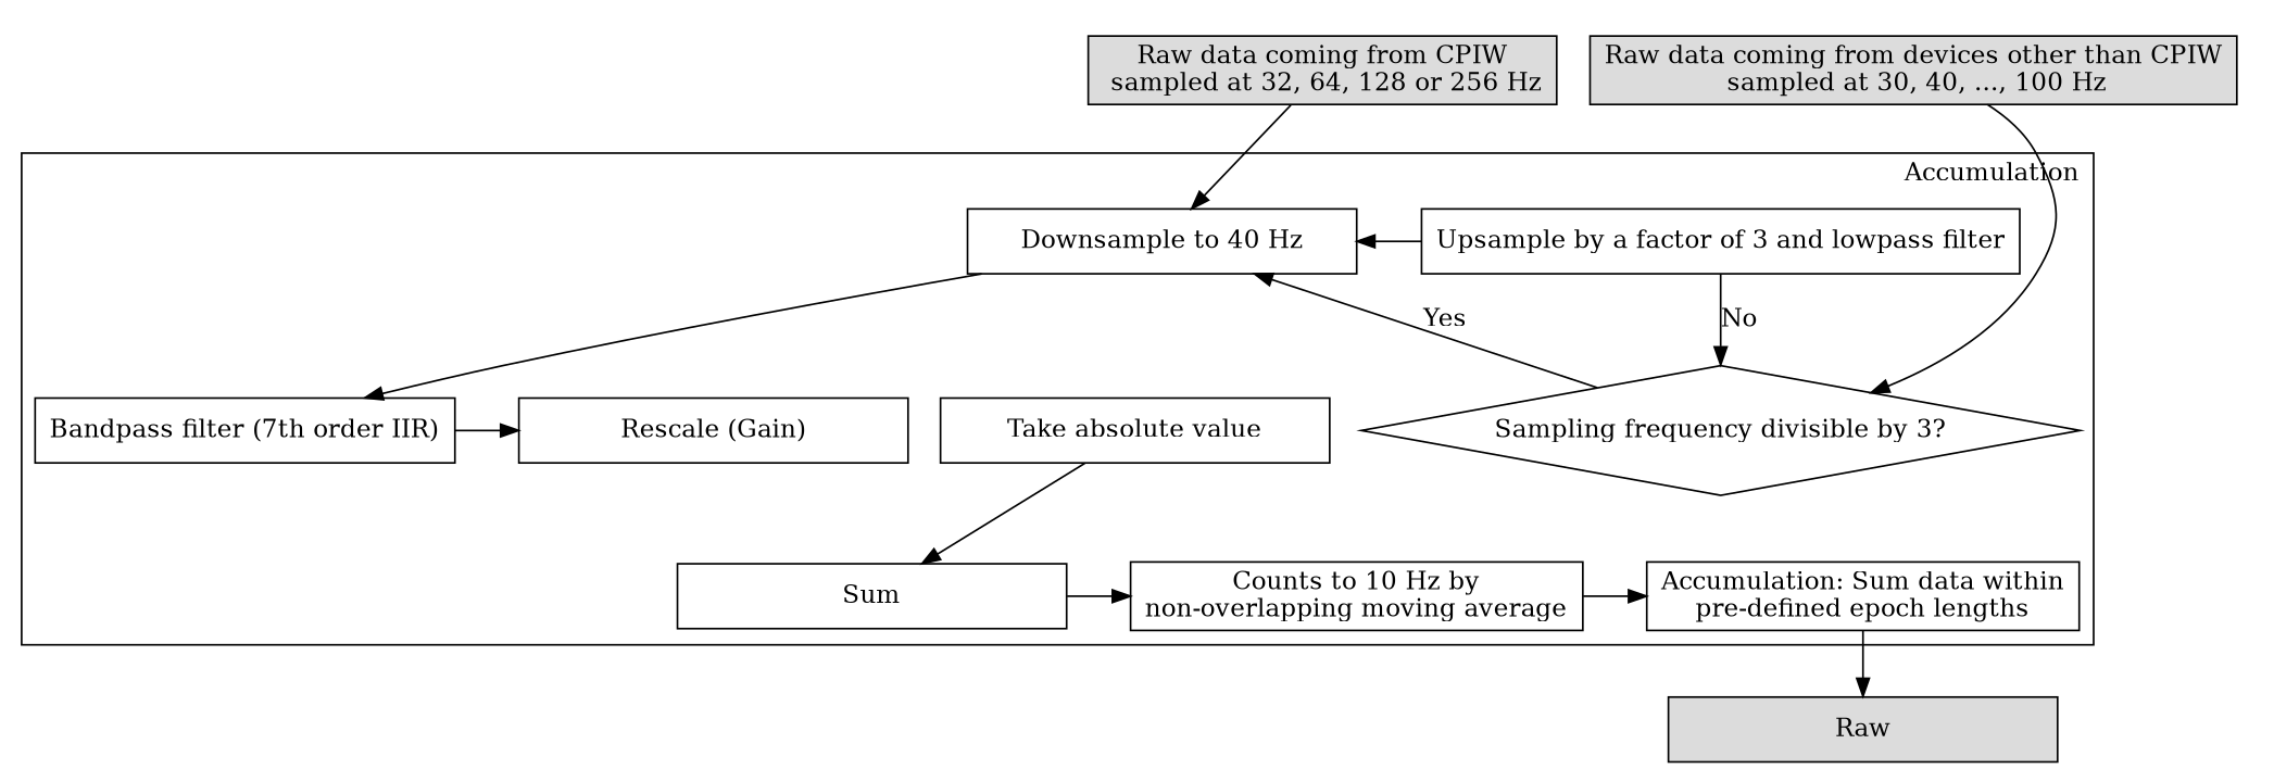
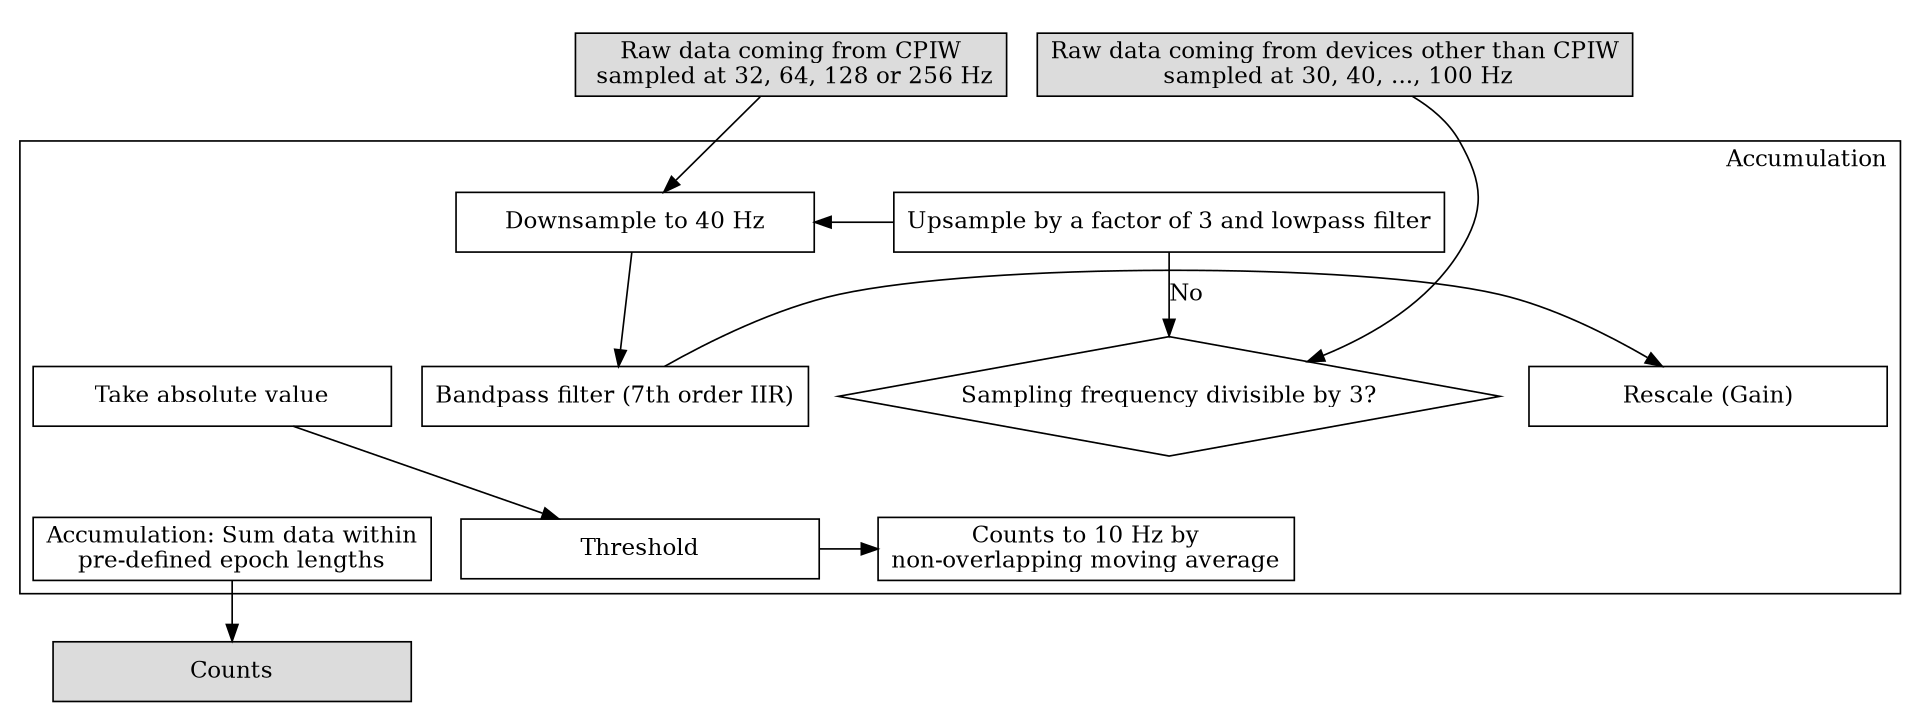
  digraph {
    node [shape=rect]
    n1 [group=g1 label="Upsample by a factor of 3 and lowpass filter" width=3]
    n2 [group=g2 label="Downsample to 40 Hz" width=3]
    n3 [group=g1 label="Bandpass filter (7th order IIR)" width=3]
    n4 [label="Rescale (Gain)" width=3]
    n5 [group=g3 label="Take absolute value" width=3]
-   n6 [group=g1 label=Sum width=3]
+   n6 [group=g1 label=Threshold width=3]
    n7 [label="Counts to 10 Hz by\nnon-overlapping moving average" width=3]
    n8 [group=g2 label="Accumulation: Sum data within\npre-defined epoch lengths" width=3]
    n9 [group=g1 height=1 label="Sampling frequency divisible by 3?" shape=diamond width=3]
    n10 [fillcolor=gainsboro label="Raw data coming from devices other than CPIW\n sampled at 30, 40, ..., 100 Hz" style=filled width=3]
    n11 [fillcolor=gainsboro label="Raw data coming from CPIW\n sampled at 32, 64, 128 or 256 Hz" style=filled width=3]
-   n12 [fillcolor=gainsboro label=Raw style=filled width=3]
+   n12 [fillcolor=gainsboro label=Counts style=filled width=3]
    subgraph cluster_1 {
      label=Accumulation
      labeljust=r
      n9
      subgraph sub_2 {
        label=Algorithm
        labeljust=r
        rank=same
        n1
        n2
      }
      subgraph sub_3 {
        label=Algorithm
        labeljust=r
        rank=same
        n3
        n4
        n5
      }
      subgraph sub_4 {
        label=Algorithm
        labeljust=r
        rank=same
        n6
        n7
        n8
      }
    }
    subgraph cluster_5 {
      peripheries=0
      n10
      n11
    }
    n1 -> n2
    n1 -> n9 [label=No]
    n2 -> n3
    n2 -> n5 [style=invis]
    n3 -> n4
    n5 -> n6
    n6 -> n7
-   n7 -> n8
    n8 -> n12
-   n9 -> n2 [label=Yes]
    n10 -> n9
    n11 -> n2
  }
